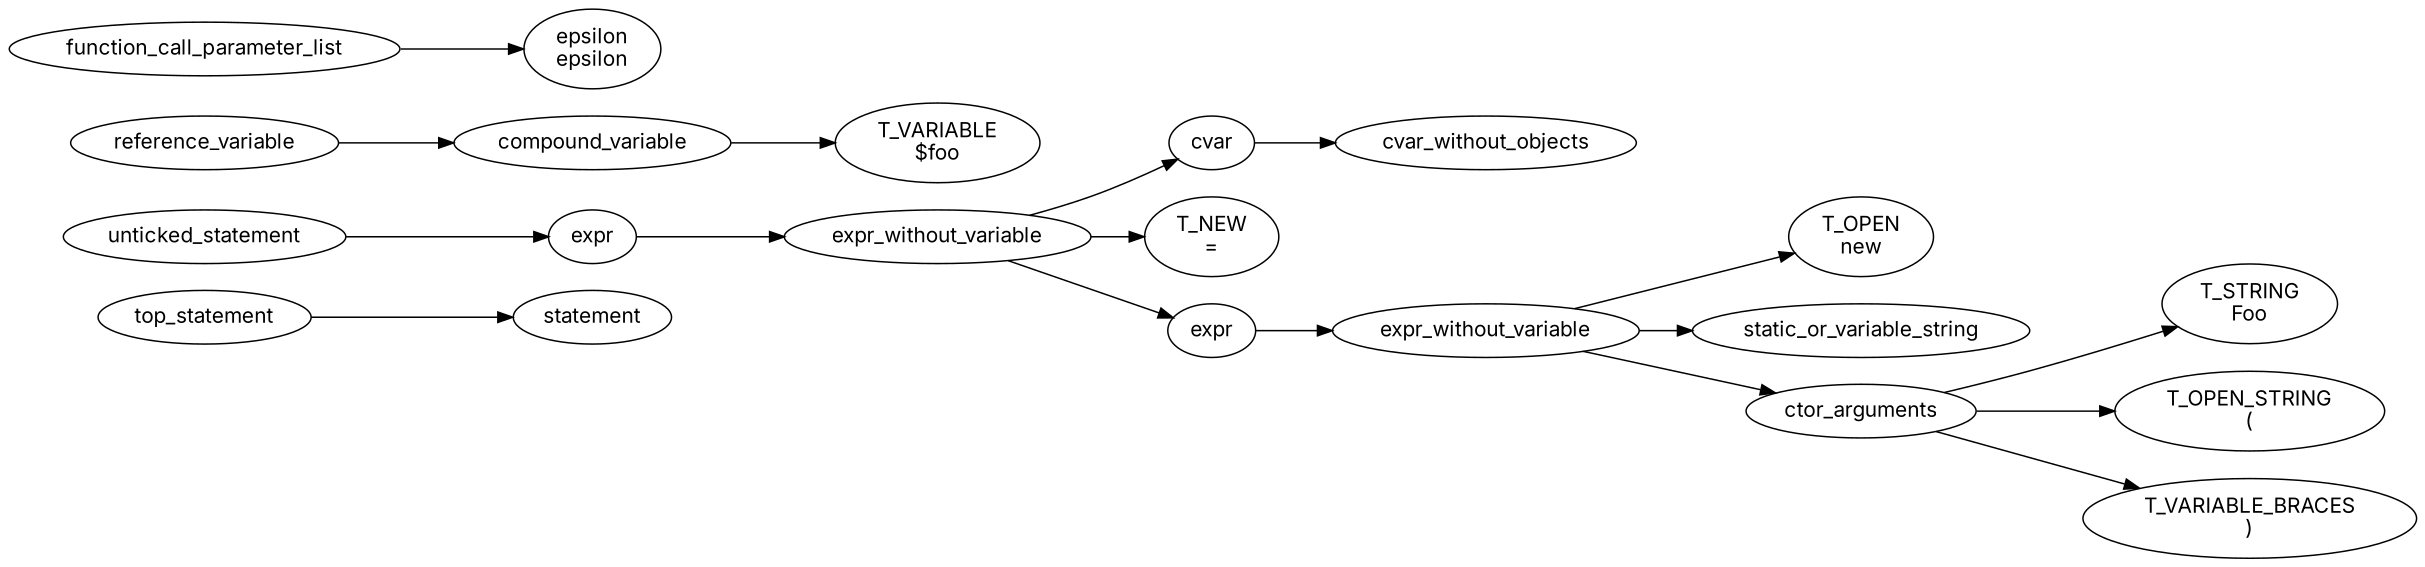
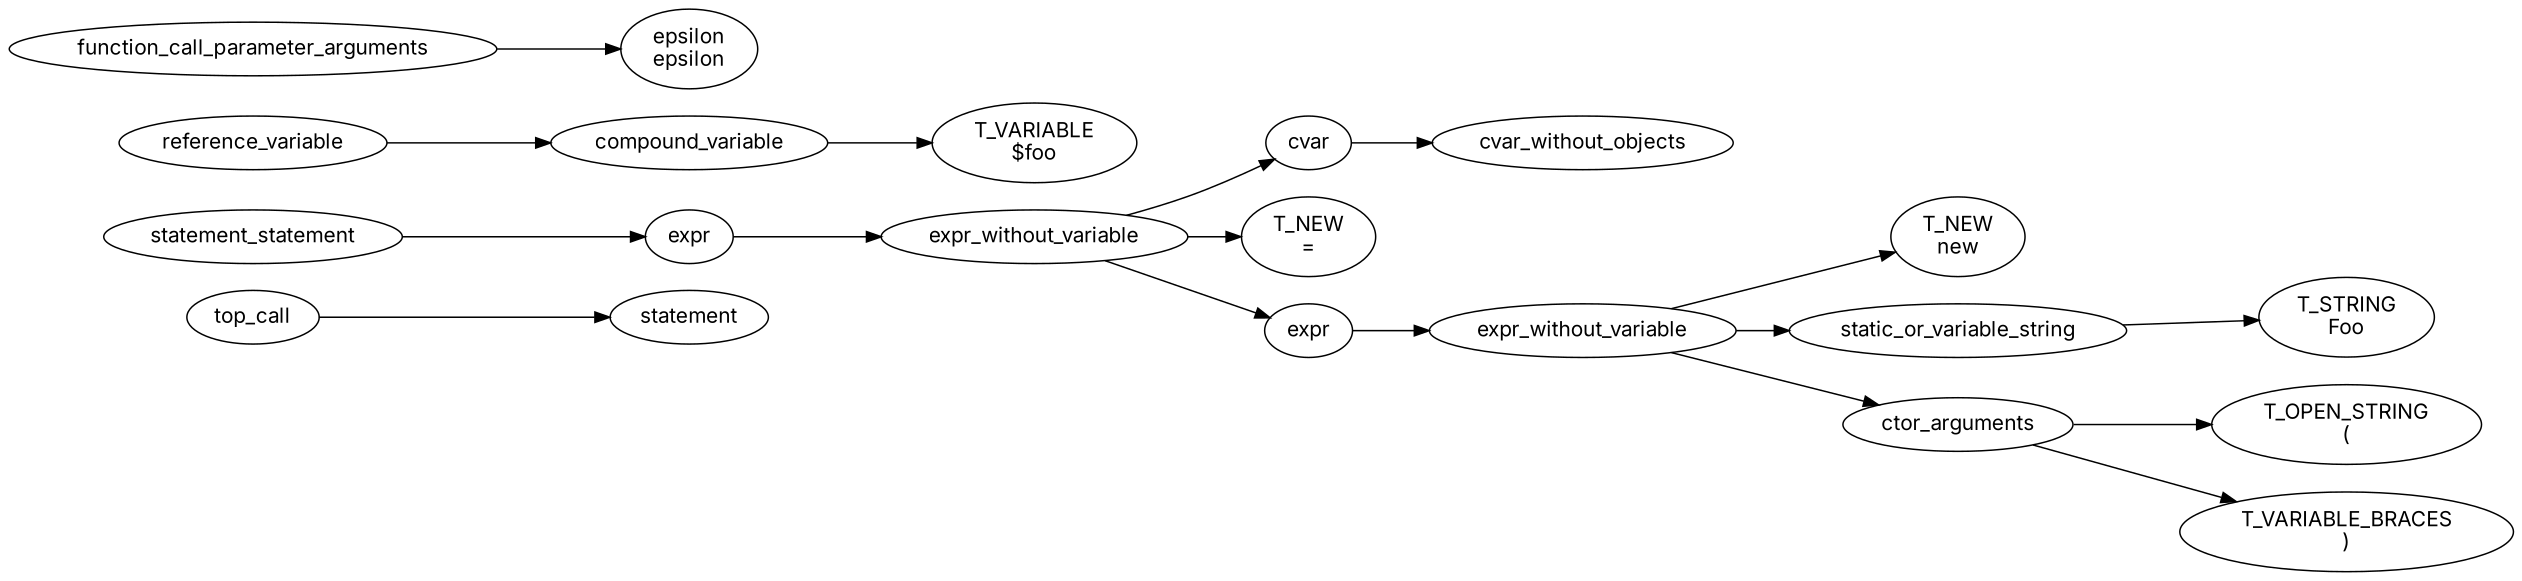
  digraph {
    fontname=Inter
    rankdir=LR
    node [fontname=Inter]
    edge [fontname=Inter]
-   n1 [label=top_statement]
+   n1 [label=top_call]
    n2 [label=statement]
-   n3 [label=unticked_statement]
+   n3 [label=statement_statement]
    n4 [label=expr]
    n5 [label=expr_without_variable]
    n6 [label=cvar]
    n7 [label="T_NEW\n="]
    n8 [label=expr]
    n9 [label=cvar_without_objects]
    n10 [label=expr_without_variable]
    n11 [label=reference_variable]
    n12 [label=compound_variable]
    n13 [label="T_VARIABLE\n$foo"]
-   n14 [label="T_OPEN\nnew"]
+   n14 [label="T_NEW\nnew"]
    n15 [label=static_or_variable_string]
    n16 [label=ctor_arguments]
    n17 [label="T_STRING\nFoo"]
    n18 [label="T_OPEN_STRING\n("]
    n19 [label="T_VARIABLE_BRACES\n)"]
-   n20 [label=function_call_parameter_list]
+   n20 [label=function_call_parameter_arguments]
    n21 [label="epsilon\nepsilon"]
    n1 -> n2
    n3 -> n4
    n4 -> n5
    n5 -> n6
    n5 -> n7
    n5 -> n8
    n6 -> n9
    n8 -> n10
    n10 -> n14
    n10 -> n15
    n10 -> n16
    n11 -> n12
    n12 -> n13
-   n16 -> n17
+   n15 -> n17
    n16 -> n18
    n16 -> n19
    n20 -> n21
  }
